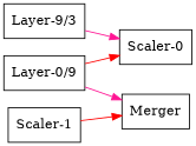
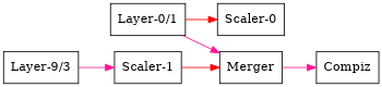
  digraph {
    rankdir=LR
    node [shape=box]
    edge [color=deeppink]
-   "Layer-0/1" [label="Layer-0/9"]
+   "Layer-0/1"
    "Scaler-0"
    Merger
+   Compiz
    n5 [label="Layer-9/3"]
    "Scaler-1"
    "Layer-0/1" -> "Scaler-0" [color=red]
    "Layer-0/1" -> Merger
-   n5 -> "Scaler-0"
+   Merger -> Compiz
+   n5 -> "Scaler-1"
    "Scaler-1" -> Merger [color=red]
  }
